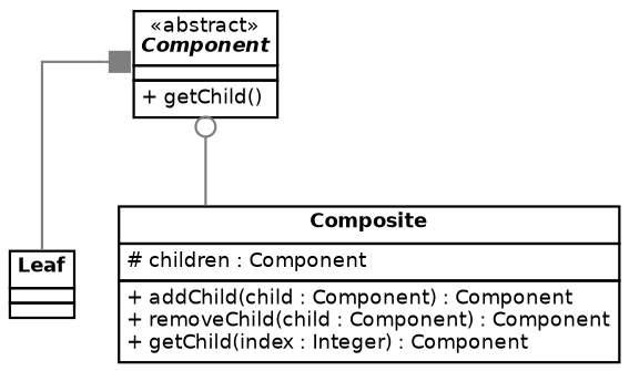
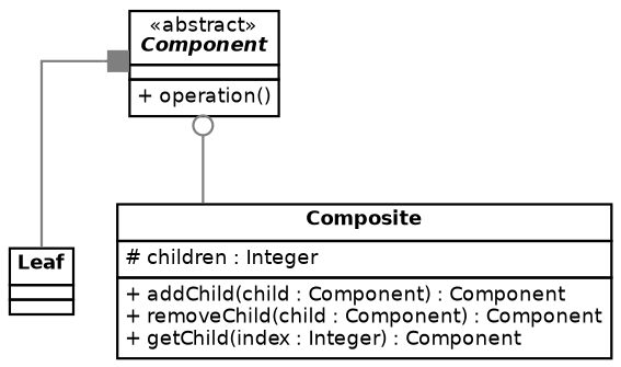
  digraph {
    rankdir=BT
    splines=ortho
    node [fontname="Bitstream Vera Sans" fontsize=8 shape=plain]
    edge [color=gray50 fontname="Bitstream Vera Sans" fontsize=8]
-   n1 [label=<     <TABLE BORDER="0" CELLBORDER="1" CELLSPACING="0">       <TR>         <TD>«abstract»<BR/><I><B>Component</B></I></TD>       </TR>       <TR>         <TD></TD>       </TR>       <TR>         <TD>           <TABLE BORDER="0" CELLPADDING="0" CELLSPACING="0">             <TR><TD ALIGN="LEFT">+ getChild()</TD></TR>           </TABLE>         </TD>       </TR>     </TABLE>   >]
+   n1 [label=<     <TABLE BORDER="0" CELLBORDER="1" CELLSPACING="0">       <TR>         <TD>«abstract»<BR/><I><B>Component</B></I></TD>       </TR>       <TR>         <TD></TD>       </TR>       <TR>         <TD>           <TABLE BORDER="0" CELLPADDING="0" CELLSPACING="0">             <TR><TD ALIGN="LEFT">+ operation()</TD></TR>           </TABLE>         </TD>       </TR>     </TABLE>   >]
    n2 [label=<     <TABLE BORDER="0" CELLBORDER="1" CELLSPACING="0">       <TR>         <TD><B>Leaf</B></TD>       </TR>       <TR>         <TD></TD>       </TR>       <TR>         <TD></TD>       </TR>     </TABLE>   >]
-   n3 [label=<     <TABLE BORDER="0" CELLBORDER="1" CELLSPACING="0">       <TR>         <TD><B>Composite</B></TD>       </TR>       <TR>         <TD>           <TABLE BORDER="0" CELLPADDING="0" CELLSPACING="0">             <TR><TD ALIGN="LEFT"># children : Component</TD></TR>           </TABLE>         </TD>       </TR>       <TR>         <TD>           <TABLE BORDER="0" CELLPADDING="0" CELLSPACING="0">             <TR><TD ALIGN="LEFT">+ addChild(child : Component) : Component</TD></TR>             <TR><TD ALIGN="LEFT">+ removeChild(child : Component) : Component</TD></TR>             <TR><TD ALIGN="LEFT">+ getChild(index : Integer) : Component</TD></TR>           </TABLE>         </TD>       </TR>     </TABLE>   >]
+   n3 [label=<     <TABLE BORDER="0" CELLBORDER="1" CELLSPACING="0">       <TR>         <TD><B>Composite</B></TD>       </TR>       <TR>         <TD>           <TABLE BORDER="0" CELLPADDING="0" CELLSPACING="0">             <TR><TD ALIGN="LEFT"># children : Integer</TD></TR>           </TABLE>         </TD>       </TR>       <TR>         <TD>           <TABLE BORDER="0" CELLPADDING="0" CELLSPACING="0">             <TR><TD ALIGN="LEFT">+ addChild(child : Component) : Component</TD></TR>             <TR><TD ALIGN="LEFT">+ removeChild(child : Component) : Component</TD></TR>             <TR><TD ALIGN="LEFT">+ getChild(index : Integer) : Component</TD></TR>           </TABLE>         </TD>       </TR>     </TABLE>   >]
    n2 -> n1 [arrowhead=box]
    n3 -> n1 [arrowhead=odot]
  }
